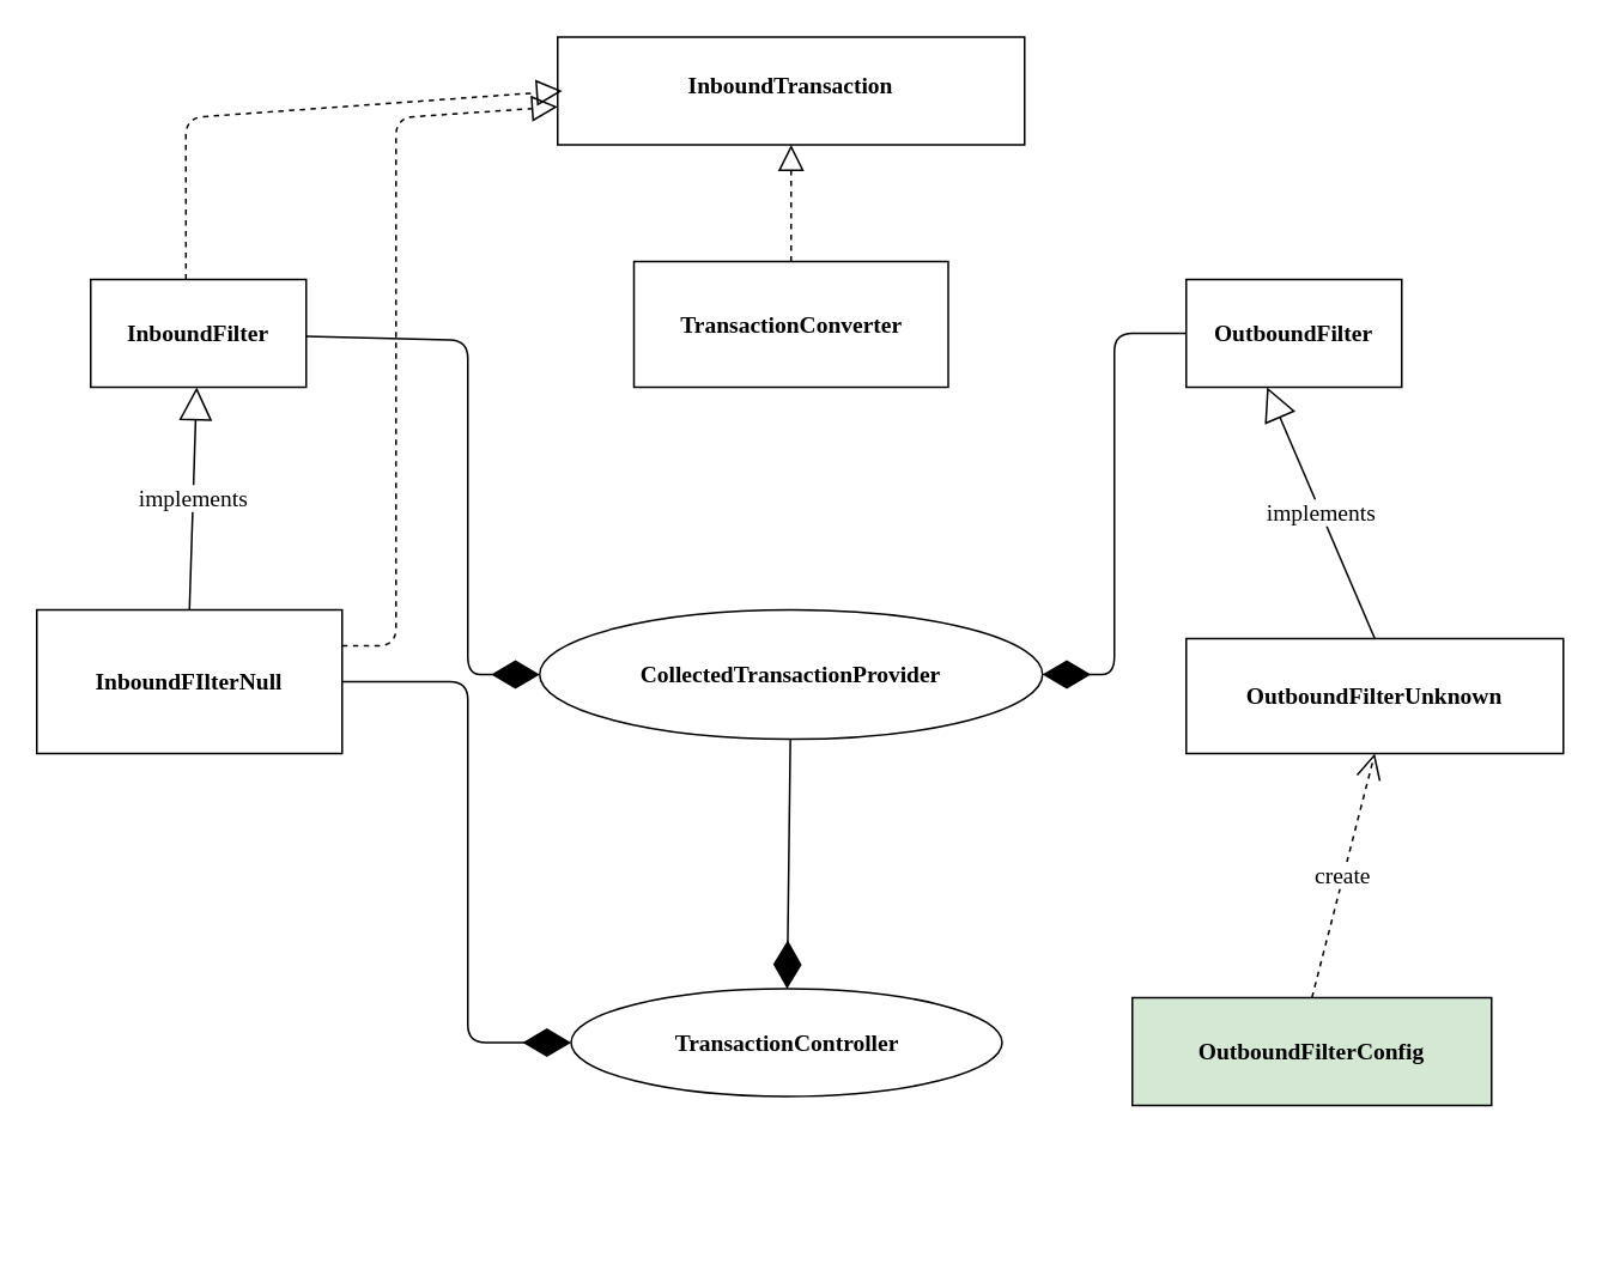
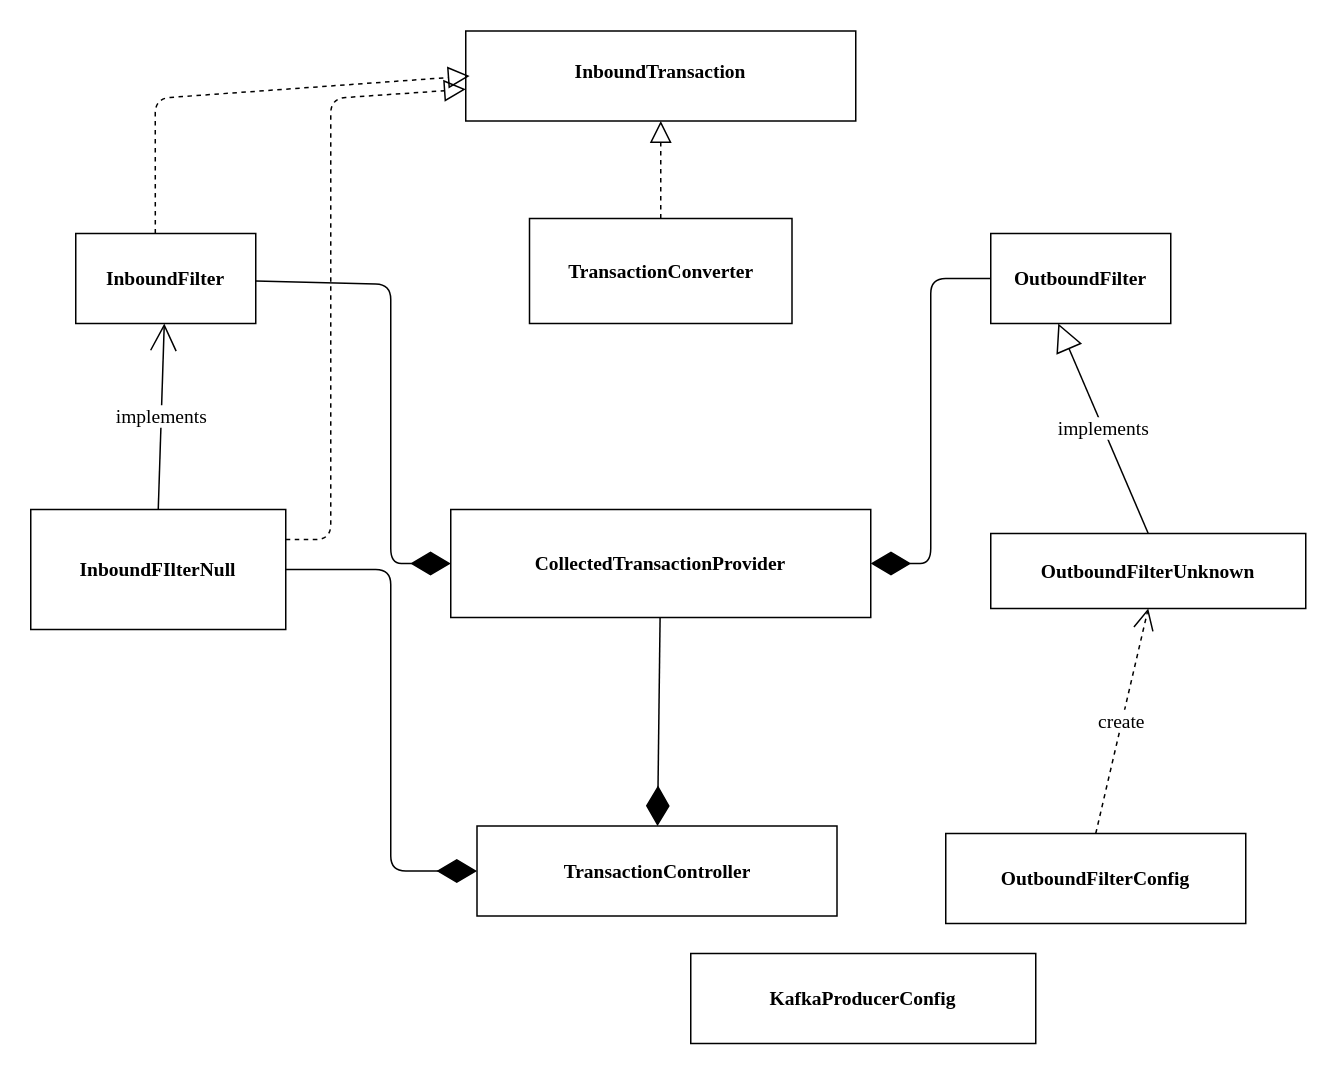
  <mxCell id="0" />
  <mxCell id="1" parent="0" />
  <mxCell id="2" value="&lt;p style=&quot;margin: 4px 0px 0px ; font-size: 13px&quot;&gt;&lt;font data-font-src=&quot;https://fonts.googleapis.com/css?family=Fira+Code&quot; style=&quot;font-size: 13px&quot; face=&quot;Fira Code&quot;&gt;&lt;br style=&quot;font-size: 13px&quot;&gt;&lt;span style=&quot;font-size: 13px&quot;&gt;InboundTransaction&lt;/span&gt;&lt;/font&gt;&lt;/p&gt;" style="verticalAlign=middle;align=center;overflow=fill;fontSize=13;fontFamily=Helvetica;html=1;fontStyle=1" vertex="1" parent="1"><mxGeometry x="310" y="20" width="260" height="60" as="geometry" /></mxCell>
  <mxCell id="3" value="&lt;font face=&quot;Fira Code&quot; data-font-src=&quot;https://fonts.googleapis.com/css?family=Fira+Code&quot;&gt;InboundFilter&lt;/font&gt;" style="rounded=0;whiteSpace=wrap;html=1;fontSize=13;fontStyle=1" vertex="1" parent="1"><mxGeometry x="50" y="155" width="120" height="60" as="geometry" /></mxCell>
  <mxCell id="4" value="TransactionConverter" style="rounded=0;whiteSpace=wrap;html=1;fontSize=13;fontFamily=Fira Code;fontSource=https%3A%2F%2Ffonts.googleapis.com%2Fcss%3Ffamily%3DFira%2BCode;fontStyle=1" vertex="1" parent="1"><mxGeometry x="352.5" y="145" width="175" height="70" as="geometry" /></mxCell>
  <mxCell id="5" value="&lt;b&gt;OutboundFilter&lt;/b&gt;" style="rounded=0;whiteSpace=wrap;html=1;fontFamily=Fira Code;fontSource=https%3A%2F%2Ffonts.googleapis.com%2Fcss%3Ffamily%3DFira%2BCode;fontSize=13;" vertex="1" parent="1"><mxGeometry x="660" y="155" width="120" height="60" as="geometry" /></mxCell>
  <mxCell id="6" value="InboundFIlterNull" style="rounded=0;whiteSpace=wrap;html=1;fontFamily=Fira Code;fontSource=https%3A%2F%2Ffonts.googleapis.com%2Fcss%3Ffamily%3DFira%2BCode;fontSize=13;fontStyle=1" vertex="1" parent="1"><mxGeometry x="20" y="339" width="170" height="80" as="geometry" /></mxCell>
- <mxCell id="7" value="CollectedTransactionProvider" style="ellipse;whiteSpace=wrap;html=1;fontFamily=Fira Code;fontSource=https%3A%2F%2Ffonts.googleapis.com%2Fcss%3Ffamily%3DFira%2BCode;fontSize=13;fontStyle=1;" vertex="1" parent="1"><mxGeometry x="300" y="339" width="280" height="72" as="geometry" /></mxCell>
- <mxCell id="8" value="OutboundFilterUnknown" style="rounded=0;whiteSpace=wrap;html=1;fontFamily=Fira Code;fontSource=https%3A%2F%2Ffonts.googleapis.com%2Fcss%3Ffamily%3DFira%2BCode;fontSize=13;fontStyle=1" vertex="1" parent="1"><mxGeometry x="660" y="355" width="210" height="64" as="geometry" /></mxCell>
- <mxCell id="9" value="TransactionController" style="ellipse;whiteSpace=wrap;html=1;fontFamily=Fira Code;fontSource=https%3A%2F%2Ffonts.googleapis.com%2Fcss%3Ffamily%3DFira%2BCode;fontSize=13;fontStyle=1;" vertex="1" parent="1"><mxGeometry x="317.5" y="550" width="240" height="60" as="geometry" /></mxCell>
- <mxCell id="10" value="OutboundFilterConfig" style="rounded=0;whiteSpace=wrap;html=1;fontFamily=Fira Code;fontSource=https%3A%2F%2Ffonts.googleapis.com%2Fcss%3Ffamily%3DFira%2BCode;fontSize=13;fontStyle=1;fillColor=#d5e8d4;" vertex="1" parent="1"><mxGeometry x="630" y="555" width="200" height="60" as="geometry" /></mxCell>
+ <mxCell id="7" value="CollectedTransactionProvider" style="rounded=0;whiteSpace=wrap;html=1;fontFamily=Fira Code;fontSource=https%3A%2F%2Ffonts.googleapis.com%2Fcss%3Ffamily%3DFira%2BCode;fontSize=13;fontStyle=1" vertex="1" parent="1"><mxGeometry x="300" y="339" width="280" height="72" as="geometry" /></mxCell>
+ <mxCell id="8" value="OutboundFilterUnknown" style="rounded=0;whiteSpace=wrap;html=1;fontFamily=Fira Code;fontSource=https%3A%2F%2Ffonts.googleapis.com%2Fcss%3Ffamily%3DFira%2BCode;fontSize=13;fontStyle=1" vertex="1" parent="1"><mxGeometry x="660" y="355" width="210" height="50" as="geometry" /></mxCell>
+ <mxCell id="9" value="TransactionController" style="rounded=0;whiteSpace=wrap;html=1;fontFamily=Fira Code;fontSource=https%3A%2F%2Ffonts.googleapis.com%2Fcss%3Ffamily%3DFira%2BCode;fontSize=13;fontStyle=1" vertex="1" parent="1"><mxGeometry x="317.5" y="550" width="240" height="60" as="geometry" /></mxCell>
+ <mxCell id="10" value="OutboundFilterConfig" style="rounded=0;whiteSpace=wrap;html=1;fontFamily=Fira Code;fontSource=https%3A%2F%2Ffonts.googleapis.com%2Fcss%3Ffamily%3DFira%2BCode;fontSize=13;fontStyle=1" vertex="1" parent="1"><mxGeometry x="630" y="555" width="200" height="60" as="geometry" /></mxCell>
+ <mxCell id="11" value="KafkaProducerConfig" style="rounded=0;whiteSpace=wrap;html=1;fontFamily=Fira Code;fontSource=https%3A%2F%2Ffonts.googleapis.com%2Fcss%3Ffamily%3DFira%2BCode;fontSize=13;fontStyle=1" vertex="1" parent="1"><mxGeometry x="460" y="635" width="230" height="60" as="geometry" /></mxCell>
  <mxCell id="12" value="create" style="endArrow=open;endSize=12;dashed=1;html=1;fontFamily=Fira Code;fontSource=https%3A%2F%2Ffonts.googleapis.com%2Fcss%3Ffamily%3DFira%2BCode;fontSize=13;exitX=0.5;exitY=0;exitDx=0;exitDy=0;entryX=0.5;entryY=1;entryDx=0;entryDy=0;" edge="1" parent="1" source="10" target="8"><mxGeometry width="160" relative="1" as="geometry"><mxPoint x="680" y="515" as="sourcePoint" /><mxPoint x="770" y="465" as="targetPoint" /></mxGeometry></mxCell>
  <mxCell id="13" value="implements" style="endArrow=block;endSize=16;endFill=0;html=1;fontFamily=Fira Code;fontSource=https%3A%2F%2Ffonts.googleapis.com%2Fcss%3Ffamily%3DFira%2BCode;fontSize=13;entryX=0.375;entryY=1;entryDx=0;entryDy=0;entryPerimeter=0;exitX=0.5;exitY=0;exitDx=0;exitDy=0;" edge="1" parent="1" source="8" target="5"><mxGeometry width="160" relative="1" as="geometry"><mxPoint x="350" y="435" as="sourcePoint" /><mxPoint x="510" y="435" as="targetPoint" /></mxGeometry></mxCell>
- <mxCell id="14" value="implements" style="endArrow=block;endSize=16;endFill=0;html=1;fontFamily=Fira Code;fontSource=https%3A%2F%2Ffonts.googleapis.com%2Fcss%3Ffamily%3DFira%2BCode;fontSize=13;exitX=0.5;exitY=0;exitDx=0;exitDy=0;" edge="1" parent="1" source="6" target="3"><mxGeometry width="160" relative="1" as="geometry"><mxPoint x="10" y="265" as="sourcePoint" /><mxPoint x="-80" y="177" as="targetPoint" /></mxGeometry></mxCell>
+ <mxCell id="14" value="implements" style="endArrow=open;endSize=16;endFill=0;html=1;fontFamily=Fira Code;fontSource=https%3A%2F%2Ffonts.googleapis.com%2Fcss%3Ffamily%3DFira%2BCode;fontSize=13;exitX=0.5;exitY=0;exitDx=0;exitDy=0;" edge="1" parent="1" source="6" target="3"><mxGeometry width="160" relative="1" as="geometry"><mxPoint x="10" y="265" as="sourcePoint" /><mxPoint x="-80" y="177" as="targetPoint" /></mxGeometry></mxCell>
  <mxCell id="15" value="" style="endArrow=block;dashed=1;endFill=0;endSize=12;html=1;fontFamily=Fira Code;fontSource=https%3A%2F%2Ffonts.googleapis.com%2Fcss%3Ffamily%3DFira%2BCode;fontSize=13;entryX=0.01;entryY=0.5;entryDx=0;entryDy=0;exitX=0.442;exitY=0;exitDx=0;exitDy=0;exitPerimeter=0;entryPerimeter=0;" edge="1" parent="1" source="3" target="2"><mxGeometry width="160" relative="1" as="geometry"><mxPoint x="200" y="135" as="sourcePoint" /><mxPoint x="360" y="135" as="targetPoint" /><Array as="points"><mxPoint x="103" y="65" /></Array></mxGeometry></mxCell>
  <mxCell id="16" value="" style="endArrow=block;dashed=1;endFill=0;endSize=12;html=1;fontFamily=Fira Code;fontSource=https%3A%2F%2Ffonts.googleapis.com%2Fcss%3Ffamily%3DFira%2BCode;fontSize=13;exitX=0.5;exitY=0;exitDx=0;exitDy=0;" edge="1" parent="1" source="4" target="2"><mxGeometry width="160" relative="1" as="geometry"><mxPoint x="450" y="125" as="sourcePoint" /><mxPoint x="444" y="125" as="targetPoint" /></mxGeometry></mxCell>
  <mxCell id="17" value="" style="endArrow=block;dashed=1;endFill=0;endSize=12;html=1;fontFamily=Fira Code;fontSource=https%3A%2F%2Ffonts.googleapis.com%2Fcss%3Ffamily%3DFira%2BCode;fontSize=13;exitX=1;exitY=0.25;exitDx=0;exitDy=0;" edge="1" parent="1" source="6" target="2"><mxGeometry width="160" relative="1" as="geometry"><mxPoint x="210" y="205" as="sourcePoint" /><mxPoint x="290" y="85" as="targetPoint" /><Array as="points"><mxPoint x="220" y="359" /><mxPoint x="220" y="65" /></Array></mxGeometry></mxCell>
  <mxCell id="18" value="" style="endArrow=diamondThin;endFill=1;endSize=24;html=1;fontFamily=Fira Code;fontSource=https%3A%2F%2Ffonts.googleapis.com%2Fcss%3Ffamily%3DFira%2BCode;fontSize=13;entryX=1;entryY=0.5;entryDx=0;entryDy=0;exitX=0;exitY=0.5;exitDx=0;exitDy=0;" edge="1" parent="1" source="5" target="7"><mxGeometry width="160" relative="1" as="geometry"><mxPoint x="640" y="125" as="sourcePoint" /><mxPoint x="540" y="305" as="targetPoint" /><Array as="points"><mxPoint x="620" y="185" /><mxPoint x="620" y="375" /></Array></mxGeometry></mxCell>
  <mxCell id="19" value="" style="endArrow=diamondThin;endFill=1;endSize=24;html=1;fontFamily=Fira Code;fontSource=https%3A%2F%2Ffonts.googleapis.com%2Fcss%3Ffamily%3DFira%2BCode;fontSize=13;entryX=0;entryY=0.5;entryDx=0;entryDy=0;" edge="1" parent="1" source="3" target="7"><mxGeometry width="160" relative="1" as="geometry"><mxPoint x="330" y="275" as="sourcePoint" /><mxPoint x="400" y="315" as="targetPoint" /><Array as="points"><mxPoint x="260" y="189" /><mxPoint x="260" y="375" /></Array></mxGeometry></mxCell>
  <mxCell id="20" value="" style="endArrow=diamondThin;endFill=1;endSize=24;html=1;fontFamily=Fira Code;fontSource=https%3A%2F%2Ffonts.googleapis.com%2Fcss%3Ffamily%3DFira%2BCode;fontSize=13;" edge="1" parent="1" source="7" target="9"><mxGeometry width="160" relative="1" as="geometry"><mxPoint x="500" y="435" as="sourcePoint" /><mxPoint x="440" y="565" as="targetPoint" /></mxGeometry></mxCell>
  <mxCell id="21" value="" style="endArrow=diamondThin;endFill=1;endSize=24;html=1;fontFamily=Fira Code;fontSource=https%3A%2F%2Ffonts.googleapis.com%2Fcss%3Ffamily%3DFira%2BCode;fontSize=13;entryX=0;entryY=0.5;entryDx=0;entryDy=0;exitX=1;exitY=0.5;exitDx=0;exitDy=0;" edge="1" parent="1" source="6" target="9"><mxGeometry width="160" relative="1" as="geometry"><mxPoint x="220" y="445" as="sourcePoint" /><mxPoint x="170" y="565" as="targetPoint" /><Array as="points"><mxPoint x="260" y="379" /><mxPoint x="260" y="580" /></Array></mxGeometry></mxCell>
